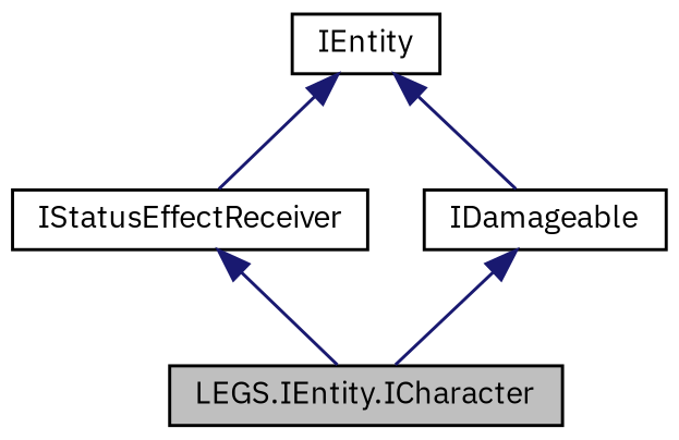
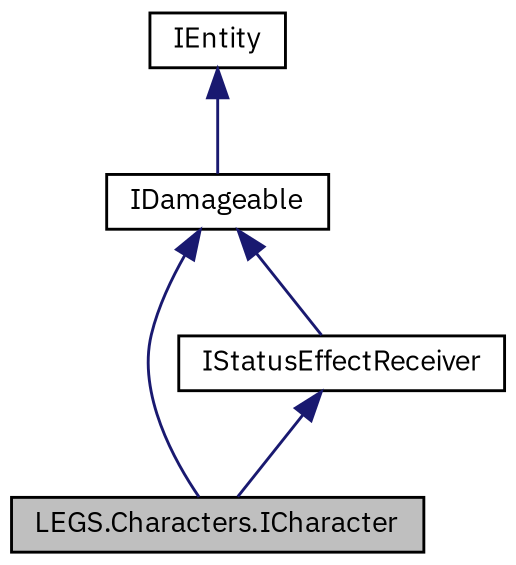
  digraph {
    fontname="IBM Plex Sans"
    node [color=black fillcolor=white fontname="IBM Plex Sans" fontsize=10 shape=record style=filled]
    edge [color=midnightblue dir=back fontname="IBM Plex Sans" fontsize=10 labelfontname=Helvetica labelfontsize=10 style=solid]
-   n1 [fillcolor=grey75 fontcolor=black height=0.2 label="LEGS.IEntity.ICharacter" width=0.4]
+   n1 [fillcolor=grey75 fontcolor=black height=0.2 label="LEGS.Characters.ICharacter" width=0.4]
    n2 [height=0.2 label=IEntity width=0.4]
    n3 [height=0.2 label=IStatusEffectReceiver width=0.4]
    n4 [height=0.2 label=IDamageable width=0.4]
-   n2 -> n3
+   n4 -> n3
    n2 -> n4
    n3 -> n1
    n4 -> n1
  }
